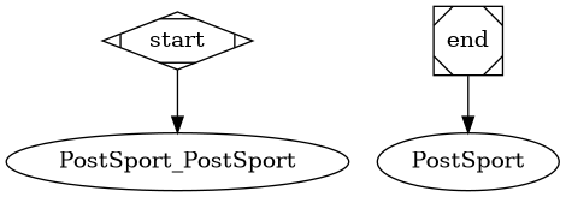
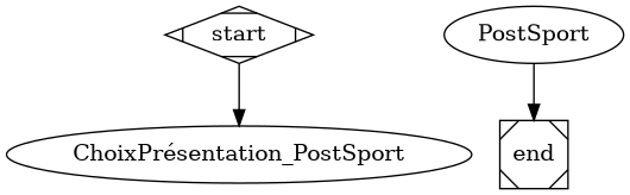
  digraph {
    start [shape=Mdiamond]
-   "ChoixPrésentation_PostSport" [label=PostSport_PostSport]
+   "ChoixPrésentation_PostSport"
    end [shape=Msquare]
    n4 [label=PostSport]
    subgraph cluster_1 {
      color=lightgrey
      label=Chief
      style=filled
    }
    start -> "ChoixPrésentation_PostSport"
-   end -> n4
+   n4 -> end
  }
